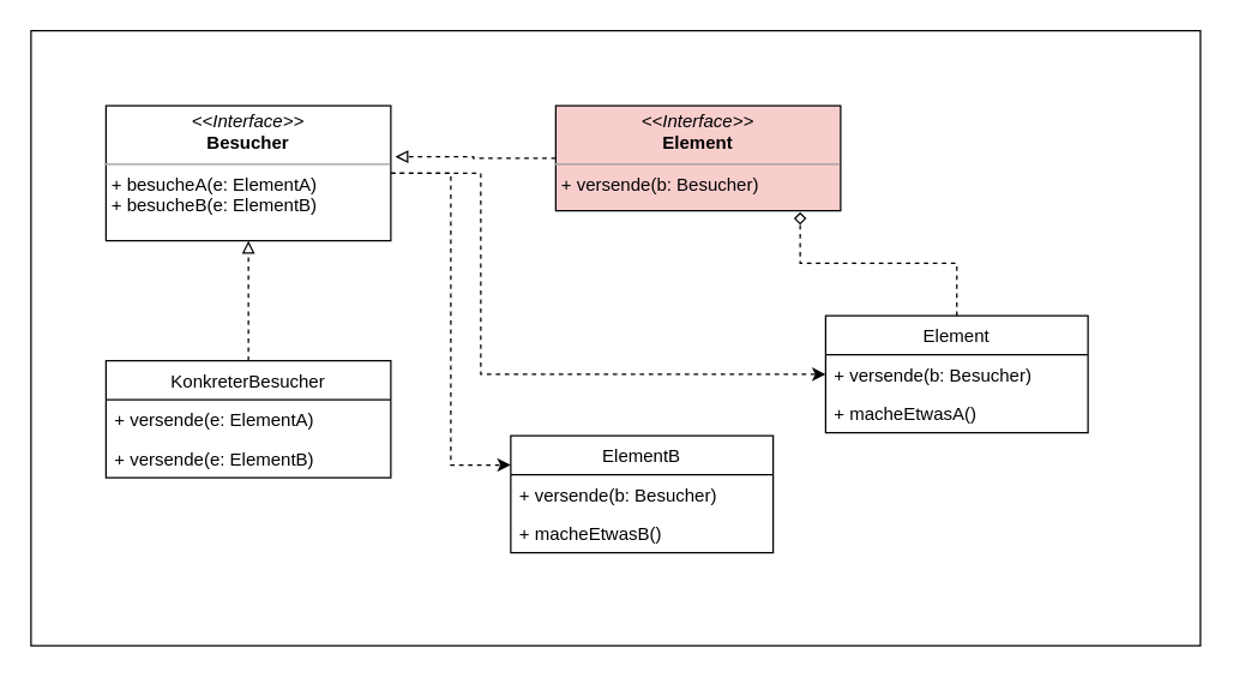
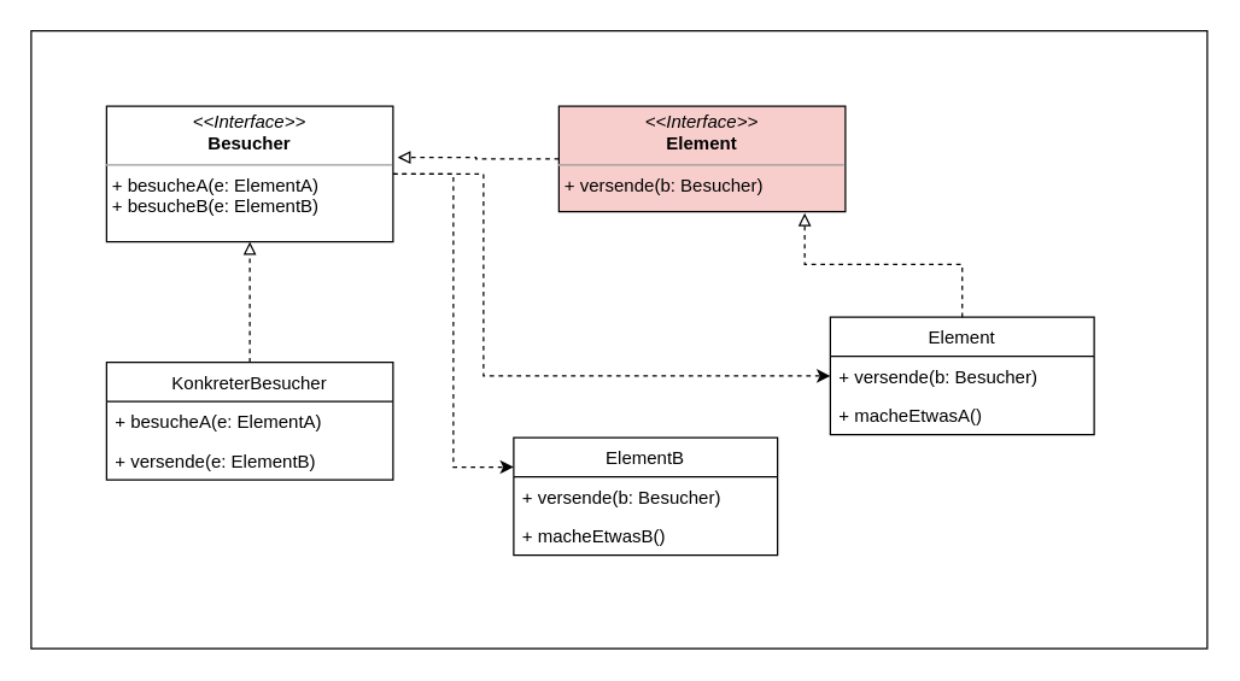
  <mxCell id="0" />
  <mxCell id="1" parent="0" />
  <mxCell id="2" value="" style="rounded=0;whiteSpace=wrap;html=1;" vertex="1" parent="1"><mxGeometry x="20" y="20" width="780" height="410" as="geometry" /></mxCell>
  <mxCell id="3" style="edgeStyle=orthogonalEdgeStyle;rounded=0;orthogonalLoop=1;jettySize=auto;html=1;entryX=1.016;entryY=0.378;entryDx=0;entryDy=0;entryPerimeter=0;endArrow=block;endFill=0;dashed=1;" edge="1" parent="1" source="4" target="7"><mxGeometry relative="1" as="geometry" /></mxCell>
  <mxCell id="4" value="&lt;p style=&quot;margin: 0px ; margin-top: 4px ; text-align: center&quot;&gt;&lt;i&gt;&amp;lt;&amp;lt;Interface&amp;gt;&amp;gt;&lt;/i&gt;&lt;br&gt;&lt;b&gt;Element&lt;/b&gt;&lt;/p&gt;&lt;hr size=&quot;1&quot;&gt;&lt;p style=&quot;margin: 0px ; margin-left: 4px&quot;&gt;+ versende(b: Besucher)&lt;/p&gt;" style="verticalAlign=top;align=left;overflow=fill;fontSize=12;fontFamily=Helvetica;html=1;fillColor=#f8cecc;" vertex="1" parent="1"><mxGeometry x="370" y="70" width="190" height="70" as="geometry" /></mxCell>
  <mxCell id="5" style="edgeStyle=orthogonalEdgeStyle;rounded=0;orthogonalLoop=1;jettySize=auto;html=1;entryX=0;entryY=0.25;entryDx=0;entryDy=0;dashed=1;endArrow=classic;endFill=1;" edge="1" parent="1" source="7" target="16"><mxGeometry relative="1" as="geometry" /></mxCell>
  <mxCell id="6" style="edgeStyle=orthogonalEdgeStyle;rounded=0;orthogonalLoop=1;jettySize=auto;html=1;dashed=1;endArrow=classic;endFill=1;" edge="1" parent="1" source="7" target="14"><mxGeometry relative="1" as="geometry"><Array as="points"><mxPoint x="320" y="115" /><mxPoint x="320" y="249" /></Array></mxGeometry></mxCell>
  <mxCell id="7" value="&lt;p style=&quot;margin: 0px ; margin-top: 4px ; text-align: center&quot;&gt;&lt;i&gt;&amp;lt;&amp;lt;Interface&amp;gt;&amp;gt;&lt;/i&gt;&lt;br&gt;&lt;b&gt;Besucher&lt;/b&gt;&lt;/p&gt;&lt;hr size=&quot;1&quot;&gt;&lt;p style=&quot;margin: 0px ; margin-left: 4px&quot;&gt;&lt;/p&gt;&lt;p style=&quot;margin: 0px ; margin-left: 4px&quot;&gt;+ besucheA(e: ElementA)&lt;br&gt;+ besucheB(e: ElementB)&lt;br&gt;&lt;/p&gt;" style="verticalAlign=top;align=left;overflow=fill;fontSize=12;fontFamily=Helvetica;html=1;" vertex="1" parent="1"><mxGeometry x="70" y="70" width="190" height="90" as="geometry" /></mxCell>
  <mxCell id="8" style="edgeStyle=orthogonalEdgeStyle;rounded=0;orthogonalLoop=1;jettySize=auto;html=1;entryX=0.5;entryY=1;entryDx=0;entryDy=0;endArrow=block;endFill=0;dashed=1;" edge="1" parent="1" source="9" target="7"><mxGeometry relative="1" as="geometry" /></mxCell>
  <mxCell id="9" value="KonkreterBesucher" style="swimlane;fontStyle=0;childLayout=stackLayout;horizontal=1;startSize=26;fillColor=none;horizontalStack=0;resizeParent=1;resizeParentMax=0;resizeLast=0;collapsible=1;marginBottom=0;" vertex="1" parent="1"><mxGeometry x="70" y="240" width="190" height="78" as="geometry" /></mxCell>
- <mxCell id="10" value="+ versende(e: ElementA)" style="text;strokeColor=none;fillColor=none;align=left;verticalAlign=top;spacingLeft=4;spacingRight=4;overflow=hidden;rotatable=0;points=[[0,0.5],[1,0.5]];portConstraint=eastwest;" vertex="1" parent="9"><mxGeometry y="26" width="190" height="26" as="geometry" /></mxCell>
+ <mxCell id="10" value="+ besucheA(e: ElementA)" style="text;strokeColor=none;fillColor=none;align=left;verticalAlign=top;spacingLeft=4;spacingRight=4;overflow=hidden;rotatable=0;points=[[0,0.5],[1,0.5]];portConstraint=eastwest;" vertex="1" parent="9"><mxGeometry y="26" width="190" height="26" as="geometry" /></mxCell>
  <mxCell id="11" value="+ versende(e: ElementB)" style="text;strokeColor=none;fillColor=none;align=left;verticalAlign=top;spacingLeft=4;spacingRight=4;overflow=hidden;rotatable=0;points=[[0,0.5],[1,0.5]];portConstraint=eastwest;" vertex="1" parent="9"><mxGeometry y="52" width="190" height="26" as="geometry" /></mxCell>
- <mxCell id="12" style="edgeStyle=orthogonalEdgeStyle;rounded=0;orthogonalLoop=1;jettySize=auto;html=1;entryX=0.858;entryY=1.014;entryDx=0;entryDy=0;entryPerimeter=0;dashed=1;endArrow=diamond;endFill=0;" edge="1" parent="1" source="13" target="4"><mxGeometry relative="1" as="geometry" /></mxCell>
+ <mxCell id="12" style="edgeStyle=orthogonalEdgeStyle;rounded=0;orthogonalLoop=1;jettySize=auto;html=1;entryX=0.858;entryY=1.014;entryDx=0;entryDy=0;entryPerimeter=0;dashed=1;endArrow=block;endFill=0;" edge="1" parent="1" source="13" target="4"><mxGeometry relative="1" as="geometry" /></mxCell>
  <mxCell id="13" value="Element" style="swimlane;fontStyle=0;childLayout=stackLayout;horizontal=1;startSize=26;fillColor=none;horizontalStack=0;resizeParent=1;resizeParentMax=0;resizeLast=0;collapsible=1;marginBottom=0;" vertex="1" parent="1"><mxGeometry x="550" y="210" width="175" height="78" as="geometry" /></mxCell>
  <mxCell id="14" value="+ versende(b: Besucher)" style="text;strokeColor=none;fillColor=none;align=left;verticalAlign=top;spacingLeft=4;spacingRight=4;overflow=hidden;rotatable=0;points=[[0,0.5],[1,0.5]];portConstraint=eastwest;" vertex="1" parent="13"><mxGeometry y="26" width="175" height="26" as="geometry" /></mxCell>
  <mxCell id="15" value="+ macheEtwasA()" style="text;strokeColor=none;fillColor=none;align=left;verticalAlign=top;spacingLeft=4;spacingRight=4;overflow=hidden;rotatable=0;points=[[0,0.5],[1,0.5]];portConstraint=eastwest;" vertex="1" parent="13"><mxGeometry y="52" width="175" height="26" as="geometry" /></mxCell>
  <mxCell id="16" value="ElementB" style="swimlane;fontStyle=0;childLayout=stackLayout;horizontal=1;startSize=26;fillColor=none;horizontalStack=0;resizeParent=1;resizeParentMax=0;resizeLast=0;collapsible=1;marginBottom=0;" vertex="1" parent="1"><mxGeometry x="340" y="290" width="175" height="78" as="geometry" /></mxCell>
  <mxCell id="17" value="+ versende(b: Besucher)" style="text;strokeColor=none;fillColor=none;align=left;verticalAlign=top;spacingLeft=4;spacingRight=4;overflow=hidden;rotatable=0;points=[[0,0.5],[1,0.5]];portConstraint=eastwest;" vertex="1" parent="16"><mxGeometry y="26" width="175" height="26" as="geometry" /></mxCell>
  <mxCell id="18" value="+ macheEtwasB()" style="text;strokeColor=none;fillColor=none;align=left;verticalAlign=top;spacingLeft=4;spacingRight=4;overflow=hidden;rotatable=0;points=[[0,0.5],[1,0.5]];portConstraint=eastwest;" vertex="1" parent="16"><mxGeometry y="52" width="175" height="26" as="geometry" /></mxCell>
